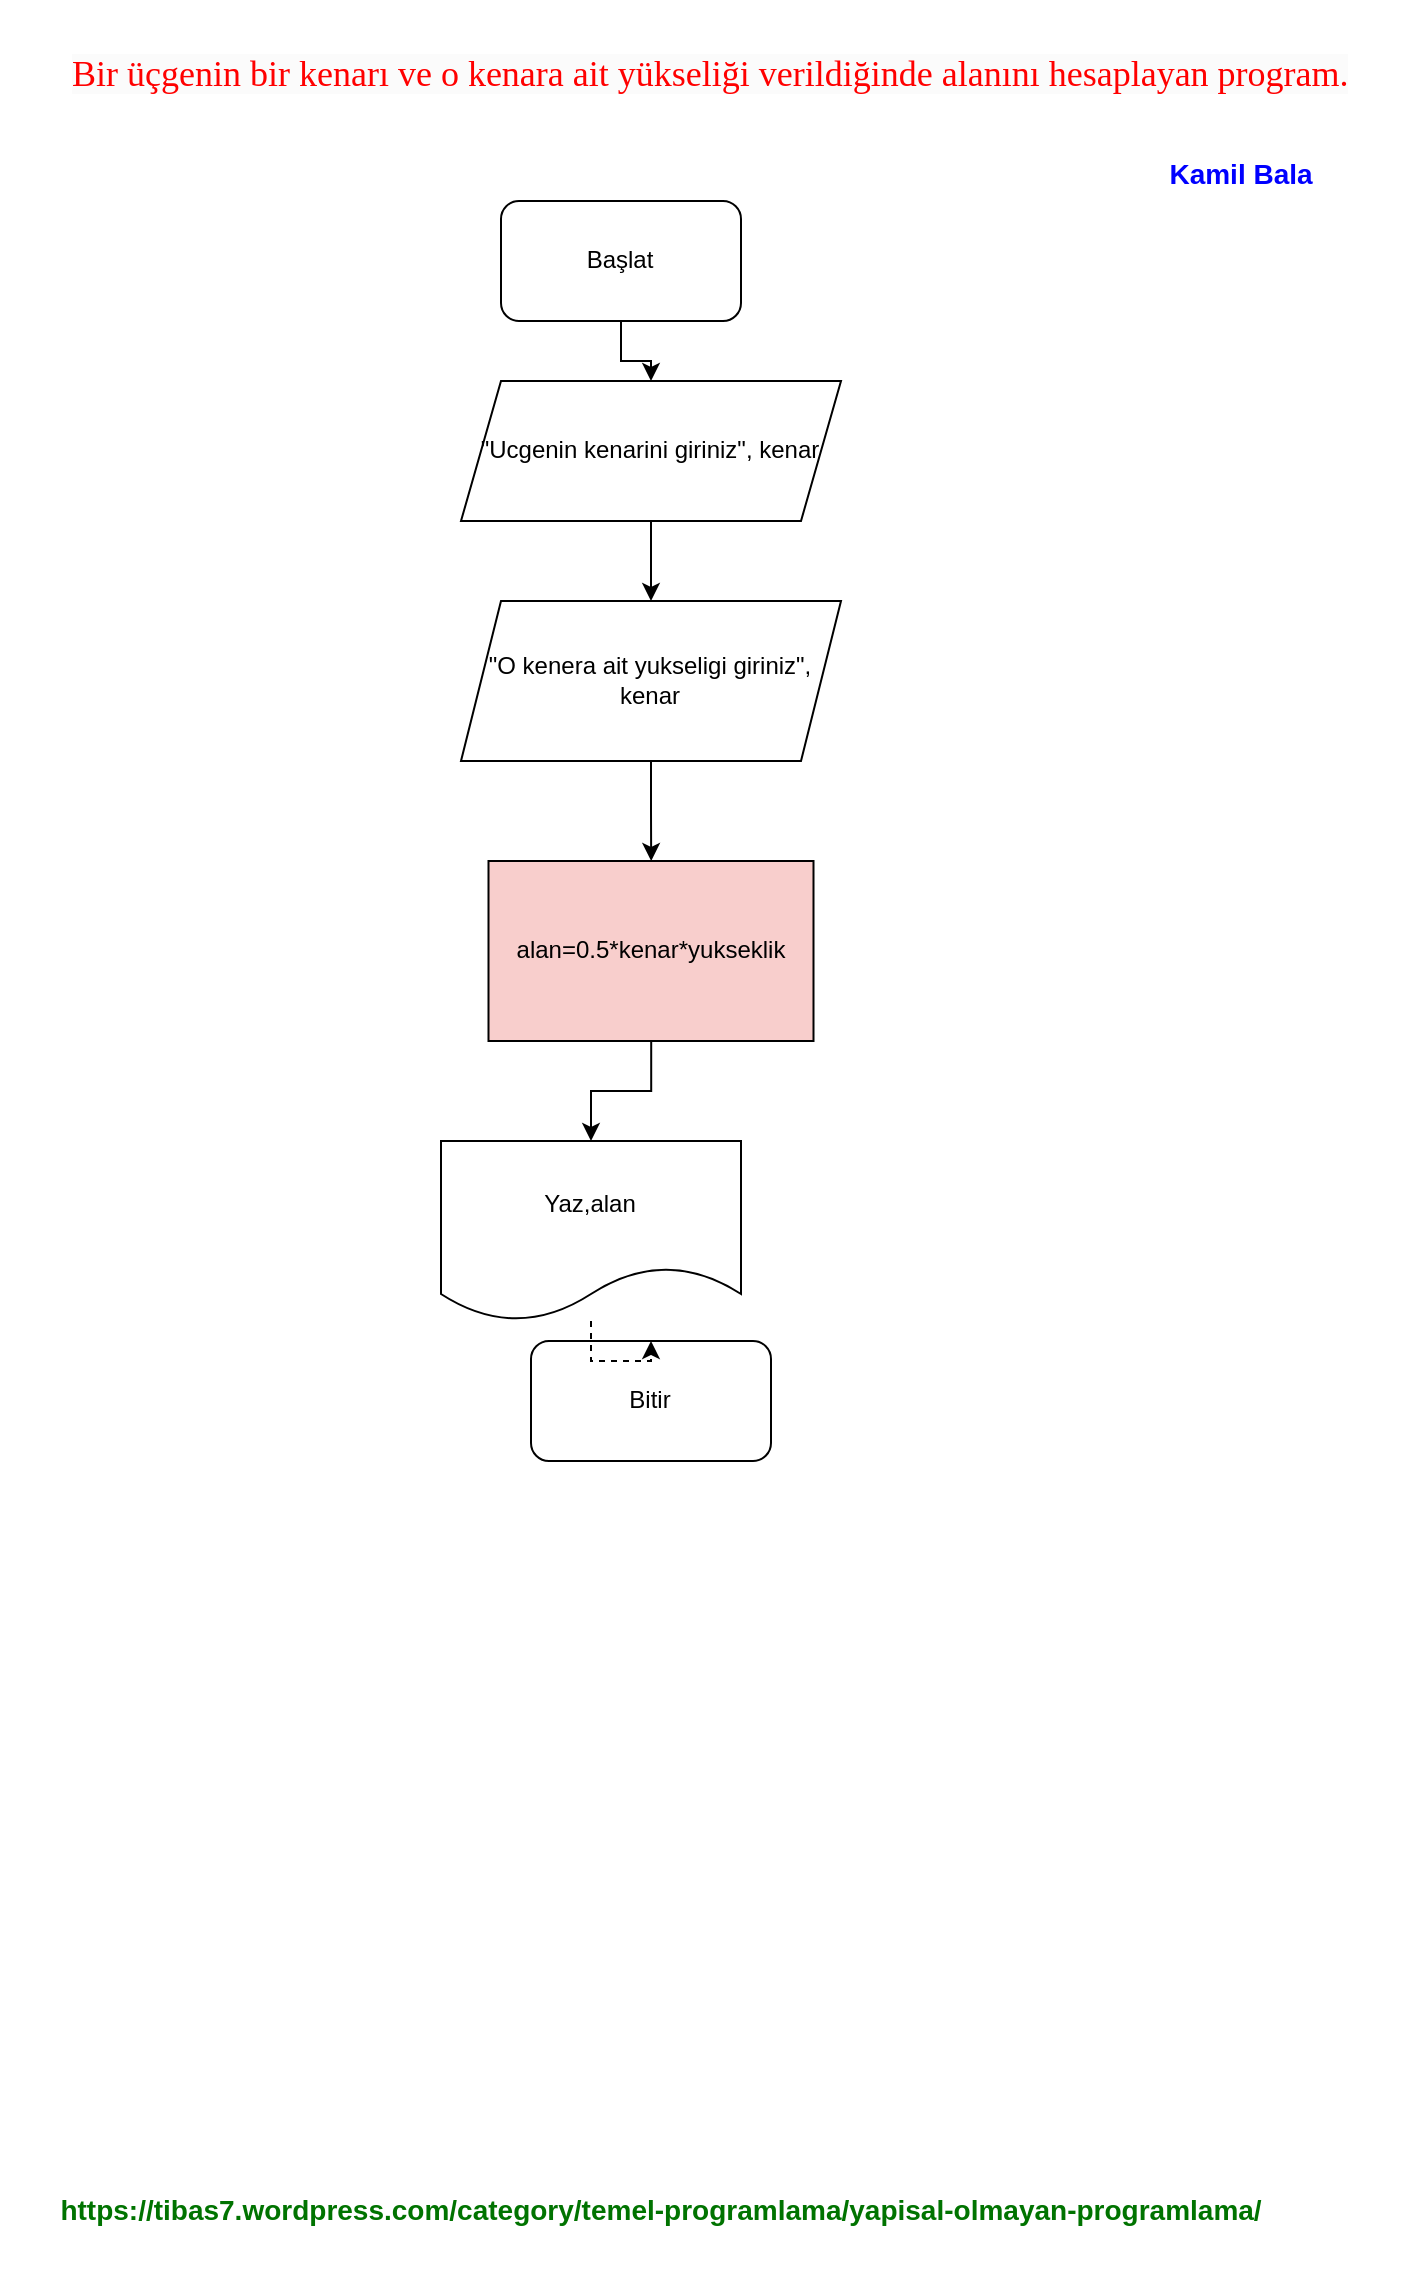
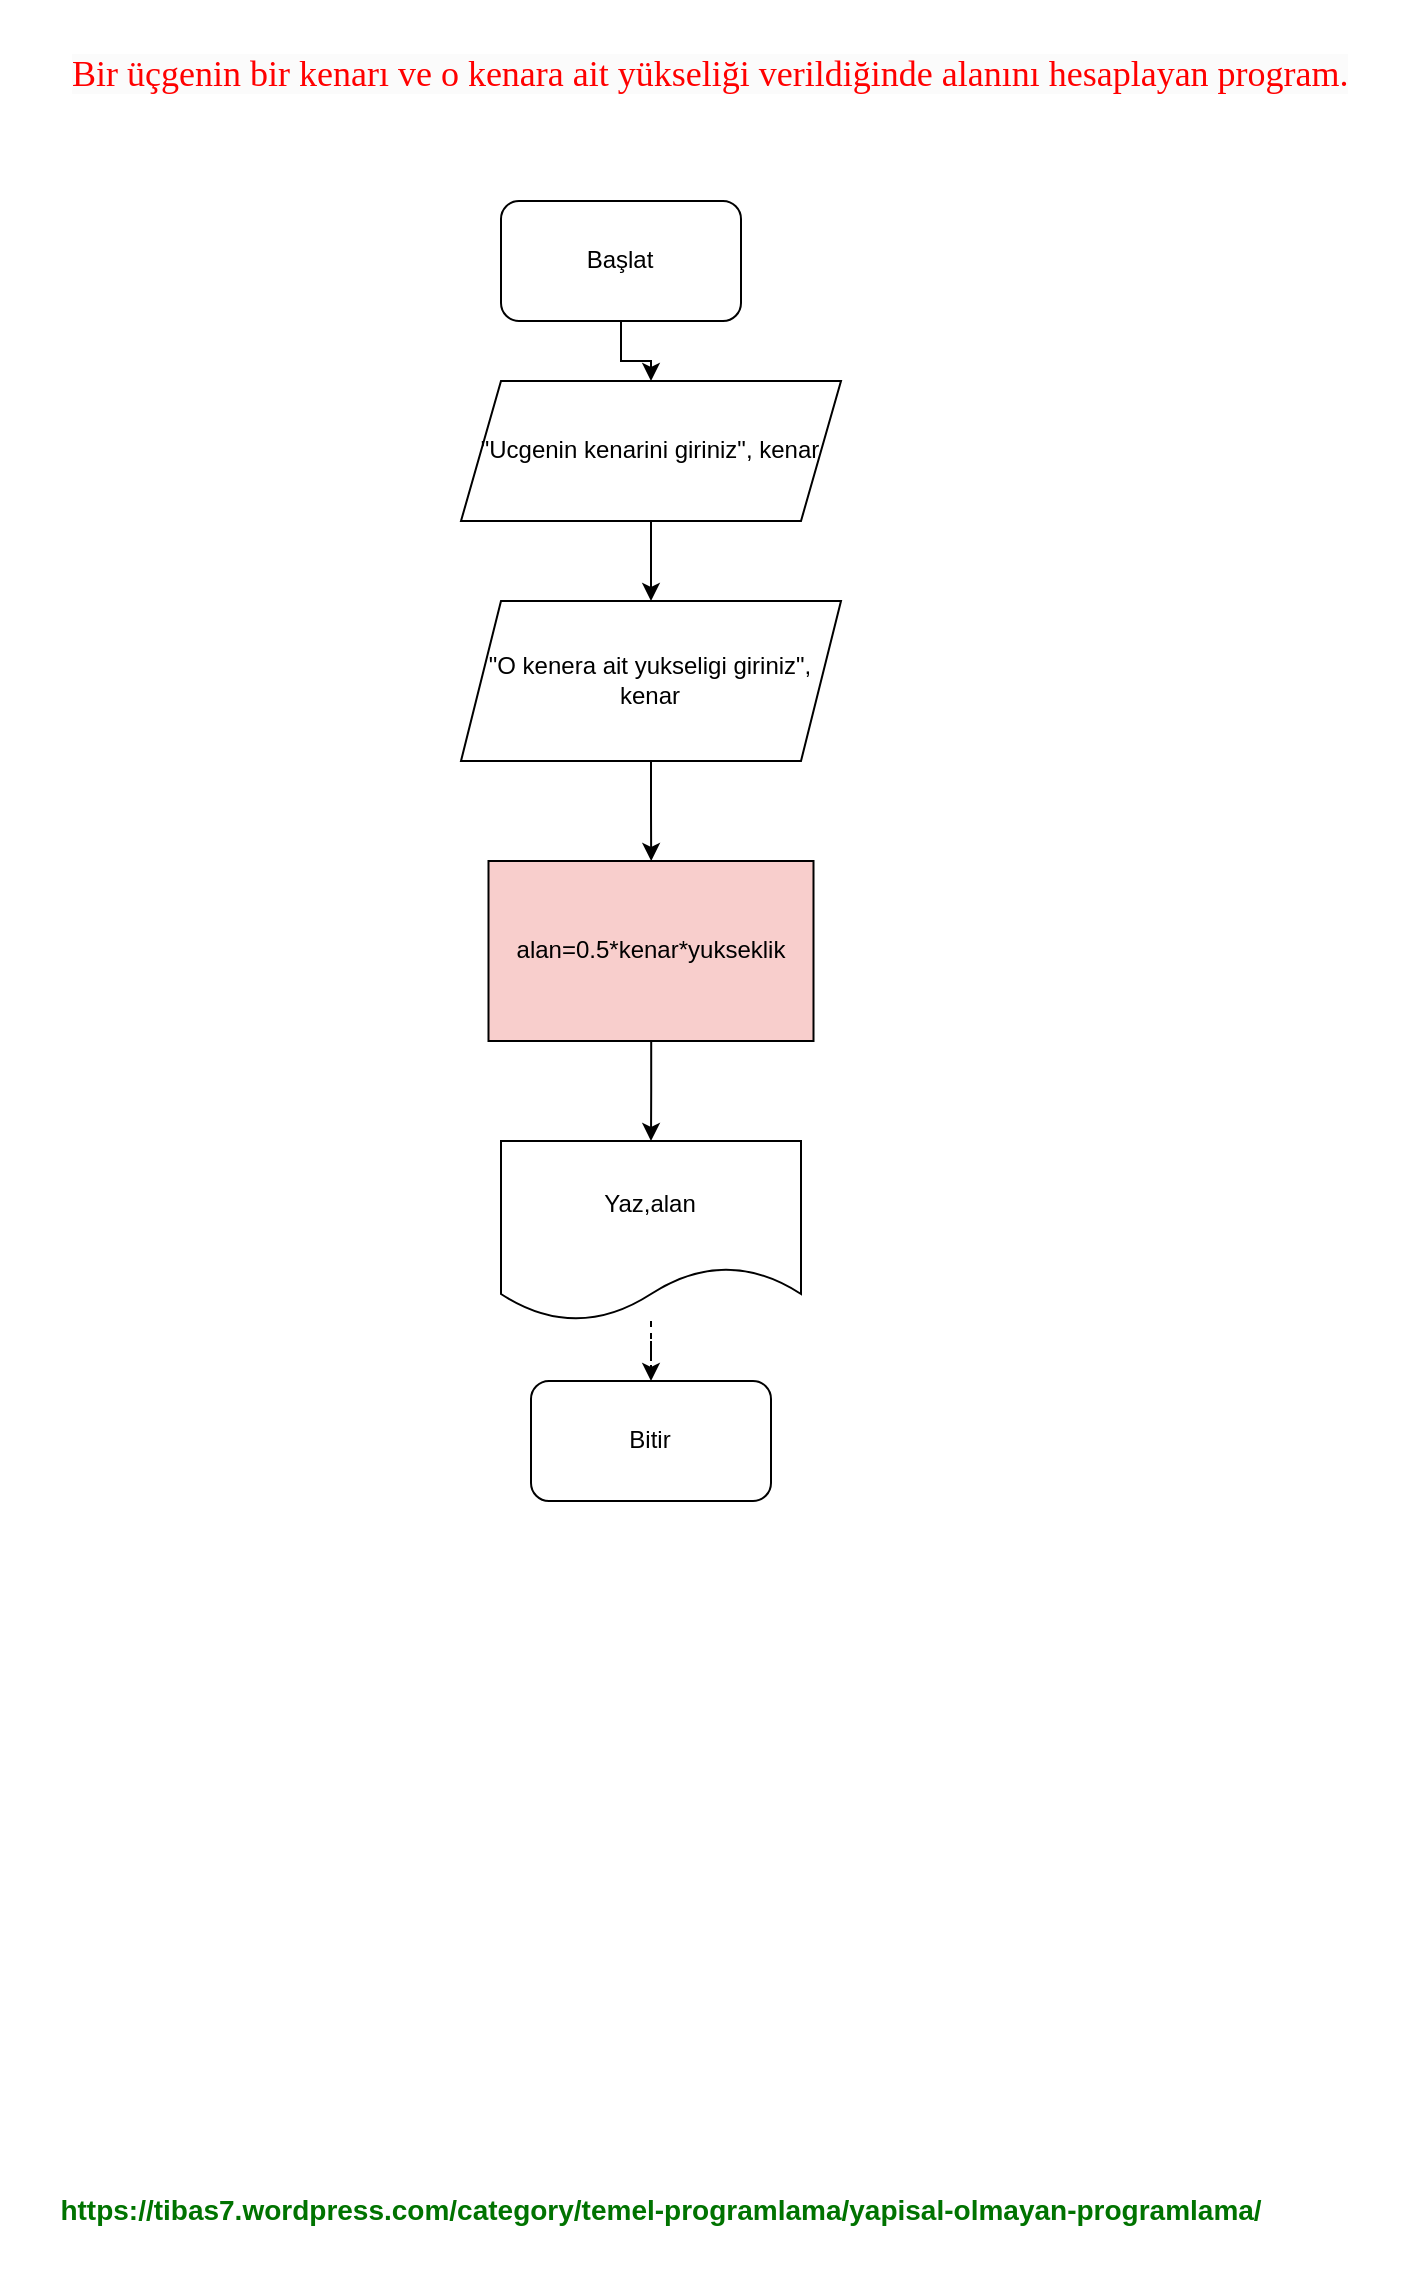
  <mxCell id="0" />
  <mxCell id="1" parent="0" />
  <mxCell id="2" style="edgeStyle=orthogonalEdgeStyle;rounded=0;orthogonalLoop=1;jettySize=auto;html=1;entryX=0.5;entryY=0;entryDx=0;entryDy=0;" parent="1" source="3" target="6" edge="1"><mxGeometry relative="1" as="geometry" /></mxCell>
  <mxCell id="3" value="Başlat" style="rounded=1;whiteSpace=wrap;html=1;" parent="1" vertex="1"><mxGeometry x="250" y="100" width="120" height="60" as="geometry" /></mxCell>
- <mxCell id="4" value="Bitir" style="rounded=1;whiteSpace=wrap;html=1;" parent="1" vertex="1"><mxGeometry x="265" y="670" width="120" height="60" as="geometry" /></mxCell>
+ <mxCell id="4" value="Bitir" style="rounded=1;whiteSpace=wrap;html=1;" parent="1" vertex="1"><mxGeometry x="265" y="690" width="120" height="60" as="geometry" /></mxCell>
  <mxCell id="5" value="" style="edgeStyle=orthogonalEdgeStyle;rounded=0;orthogonalLoop=1;jettySize=auto;html=1;" parent="1" source="6" target="10" edge="1"><mxGeometry relative="1" as="geometry" /></mxCell>
  <mxCell id="6" value="&quot;Ucgenin kenarini giriniz&quot;, kenar" style="shape=parallelogram;perimeter=parallelogramPerimeter;whiteSpace=wrap;html=1;fixedSize=1;" parent="1" vertex="1"><mxGeometry x="230" y="190" width="190" height="70" as="geometry" /></mxCell>
  <mxCell id="7" style="edgeStyle=orthogonalEdgeStyle;rounded=0;orthogonalLoop=1;jettySize=auto;html=1;entryX=0.5;entryY=0;entryDx=0;entryDy=0;dashed=1;" parent="1" source="8" target="4" edge="1"><mxGeometry relative="1" as="geometry" /></mxCell>
- <mxCell id="8" value="Yaz,alan" style="shape=document;whiteSpace=wrap;html=1;boundedLbl=1;" parent="1" vertex="1"><mxGeometry x="220" y="570" width="150" height="90" as="geometry" /></mxCell>
+ <mxCell id="8" value="Yaz,alan" style="shape=document;whiteSpace=wrap;html=1;boundedLbl=1;" parent="1" vertex="1"><mxGeometry x="250" y="570" width="150" height="90" as="geometry" /></mxCell>
  <mxCell id="9" value="" style="edgeStyle=orthogonalEdgeStyle;rounded=0;orthogonalLoop=1;jettySize=auto;html=1;" parent="1" source="10" target="12" edge="1"><mxGeometry relative="1" as="geometry" /></mxCell>
  <mxCell id="10" value="&quot;O kenera ait yukseligi giriniz&quot;, kenar" style="shape=parallelogram;perimeter=parallelogramPerimeter;whiteSpace=wrap;html=1;fixedSize=1;" parent="1" vertex="1"><mxGeometry x="230" y="300" width="190" height="80" as="geometry" /></mxCell>
  <mxCell id="11" value="" style="edgeStyle=orthogonalEdgeStyle;rounded=0;orthogonalLoop=1;jettySize=auto;html=1;" parent="1" source="12" target="8" edge="1"><mxGeometry relative="1" as="geometry" /></mxCell>
  <mxCell id="12" value="alan=0.5*kenar*yukseklik" style="rounded=0;whiteSpace=wrap;html=1;fillColor=#f8cecc;" parent="1" vertex="1"><mxGeometry x="243.75" y="430" width="162.5" height="90" as="geometry" /></mxCell>
  <mxCell id="13" value="&lt;font color=&quot;#007300&quot;&gt;&lt;b&gt;https://tibas7.wordpress.com/category/temel-programlama/yapisal-olmayan-programlama/&lt;/b&gt;&lt;/font&gt;" style="text;html=1;align=center;verticalAlign=middle;resizable=0;points=[];autosize=1;strokeColor=none;fillColor=none;fontSize=14;fontColor=#0000FF;" vertex="1" parent="1"><mxGeometry x="20" y="1090" width="620" height="30" as="geometry" /></mxCell>
  <mxCell id="14" value="&lt;span style=&quot;color: rgb(255, 0, 0); font-family: &amp;quot;Comic Sans MS&amp;quot;; font-size: 18px; font-style: normal; font-variant-ligatures: normal; font-variant-caps: normal; font-weight: 400; letter-spacing: normal; orphans: 2; text-align: center; text-indent: 0px; text-transform: none; widows: 2; word-spacing: 0px; -webkit-text-stroke-width: 0px; background-color: rgb(251, 251, 251); text-decoration-thickness: initial; text-decoration-style: initial; text-decoration-color: initial; float: none; display: inline !important;&quot;&gt;Bir üçgenin bir kenarı ve o kenara ait yükseliği verildiğinde alanını hesaplayan program.&lt;/span&gt;" style="text;whiteSpace=wrap;html=1;" vertex="1" parent="1"><mxGeometry x="34" y="20" width="656" height="40" as="geometry" /></mxCell>
- <mxCell id="15" value="&lt;font style=&quot;font-size: 14px;&quot; color=&quot;#0000ff&quot;&gt;&lt;b&gt;Kamil Bala&lt;br&gt;&lt;br&gt;&lt;/b&gt;&lt;/font&gt;" style="text;html=1;align=center;verticalAlign=middle;resizable=0;points=[];autosize=1;strokeColor=none;fillColor=none;" vertex="1" parent="1"><mxGeometry x="570" y="70" width="100" height="50" as="geometry" /></mxCell>
